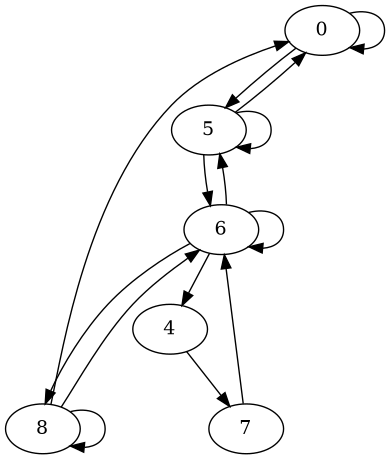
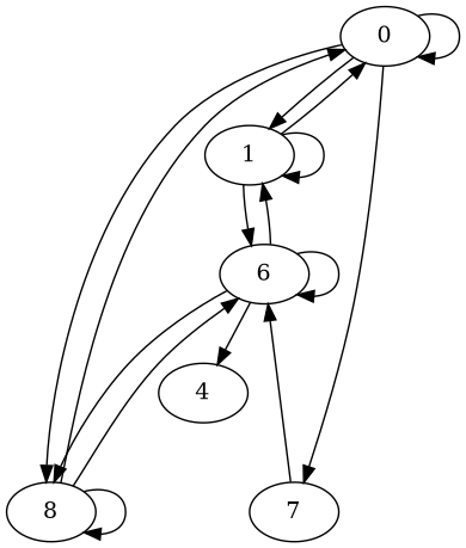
  digraph {
    edge [weight=0.2]
    0
-   1 [label=5]
+   1
    n3 [label=8]
    n4 [label=6]
    4
    n6 [label=7]
    0 -> 0 [weight=0.6]
    0 -> 1
+   0 -> n3
    1 -> 0
    1 -> 1 [weight=0.6]
    1 -> n4
    n3 -> 0
    n3 -> n3 [weight=0.6]
    n3 -> n4
    n4 -> 1
    n4 -> n3
    n4 -> n4 [weight=0.1]
    n4 -> 4 [weight=0.5]
-   4 -> n6 [weight=1.0]
+   0 -> n6 [weight=1.0]
    n6 -> n4 [weight=1.0]
  }
